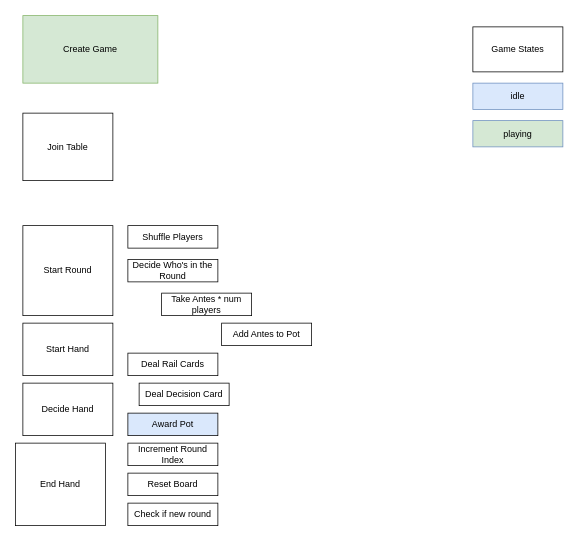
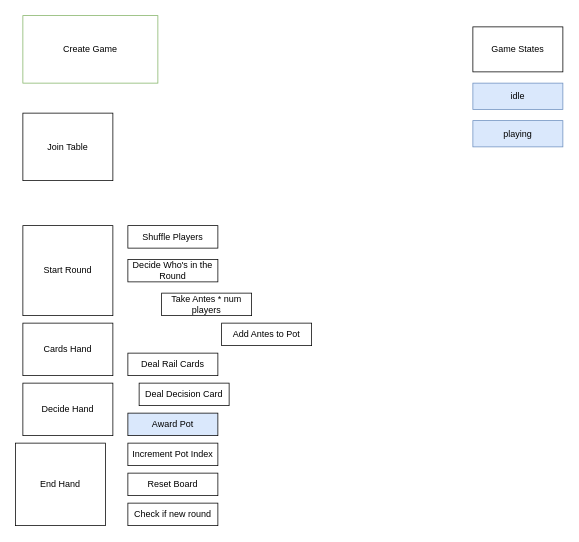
  <mxCell id="0" />
  <mxCell id="1" parent="0" />
- <mxCell id="2" value="Create Game" style="rounded=0;whiteSpace=wrap;html=1;fillColor=#d5e8d4;strokeColor=#82b366;" vertex="1" parent="1"><mxGeometry x="30" y="20" width="180" height="90" as="geometry" /></mxCell>
+ <mxCell id="2" value="Create Game" style="rounded=0;whiteSpace=wrap;html=1;fillColor=#ffffff;strokeColor=#82b366;" vertex="1" parent="1"><mxGeometry x="30" y="20" width="180" height="90" as="geometry" /></mxCell>
  <mxCell id="3" value="Start Round" style="rounded=0;whiteSpace=wrap;html=1;" vertex="1" parent="1"><mxGeometry x="30" y="300" width="120" height="120" as="geometry" /></mxCell>
  <mxCell id="4" value="Shuffle Players" style="rounded=0;whiteSpace=wrap;html=1;" vertex="1" parent="1"><mxGeometry x="170" y="300" width="120" height="30" as="geometry" /></mxCell>
  <mxCell id="5" value="Decide Who's in the Round" style="rounded=0;whiteSpace=wrap;html=1;" vertex="1" parent="1"><mxGeometry x="170" y="345" width="120" height="30" as="geometry" /></mxCell>
  <mxCell id="6" value="Take Antes * num players" style="rounded=0;whiteSpace=wrap;html=1;" vertex="1" parent="1"><mxGeometry x="215" y="390" width="120" height="30" as="geometry" /></mxCell>
- <mxCell id="7" value="Start Hand" style="rounded=0;whiteSpace=wrap;html=1;" vertex="1" parent="1"><mxGeometry x="30" y="430" width="120" height="70" as="geometry" /></mxCell>
+ <mxCell id="7" value="Cards Hand" style="rounded=0;whiteSpace=wrap;html=1;" vertex="1" parent="1"><mxGeometry x="30" y="430" width="120" height="70" as="geometry" /></mxCell>
  <mxCell id="8" style="edgeStyle=orthogonalEdgeStyle;rounded=0;orthogonalLoop=1;jettySize=auto;html=1;exitX=0.5;exitY=1;exitDx=0;exitDy=0;" edge="1" parent="1" source="7" target="7"><mxGeometry relative="1" as="geometry" /></mxCell>
  <mxCell id="9" value="Add Antes to Pot" style="rounded=0;whiteSpace=wrap;html=1;" vertex="1" parent="1"><mxGeometry x="295" y="430" width="120" height="30" as="geometry" /></mxCell>
  <mxCell id="10" value="Deal Rail Cards" style="rounded=0;whiteSpace=wrap;html=1;" vertex="1" parent="1"><mxGeometry x="170" y="470" width="120" height="30" as="geometry" /></mxCell>
  <mxCell id="11" value="Decide Hand" style="rounded=0;whiteSpace=wrap;html=1;" vertex="1" parent="1"><mxGeometry x="30" y="510" width="120" height="70" as="geometry" /></mxCell>
  <mxCell id="12" style="edgeStyle=orthogonalEdgeStyle;rounded=0;orthogonalLoop=1;jettySize=auto;html=1;exitX=0.5;exitY=1;exitDx=0;exitDy=0;" edge="1" parent="1" source="11" target="11"><mxGeometry relative="1" as="geometry" /></mxCell>
  <mxCell id="13" value="Deal Decision Card" style="rounded=0;whiteSpace=wrap;html=1;" vertex="1" parent="1"><mxGeometry x="185" y="510" width="120" height="30" as="geometry" /></mxCell>
  <mxCell id="14" value="Award Pot" style="rounded=0;whiteSpace=wrap;html=1;fillColor=#dae8fc;" vertex="1" parent="1"><mxGeometry x="170" y="550" width="120" height="30" as="geometry" /></mxCell>
  <mxCell id="15" value="End Hand" style="rounded=0;whiteSpace=wrap;html=1;" vertex="1" parent="1"><mxGeometry x="20" y="590" width="120" height="110" as="geometry" /></mxCell>
  <mxCell id="16" style="edgeStyle=orthogonalEdgeStyle;rounded=0;orthogonalLoop=1;jettySize=auto;html=1;exitX=0.5;exitY=1;exitDx=0;exitDy=0;" edge="1" parent="1" source="15" target="15"><mxGeometry relative="1" as="geometry" /></mxCell>
- <mxCell id="17" value="Increment Round Index" style="rounded=0;whiteSpace=wrap;html=1;" vertex="1" parent="1"><mxGeometry x="170" y="590" width="120" height="30" as="geometry" /></mxCell>
+ <mxCell id="17" value="Increment Pot Index" style="rounded=0;whiteSpace=wrap;html=1;" vertex="1" parent="1"><mxGeometry x="170" y="590" width="120" height="30" as="geometry" /></mxCell>
  <mxCell id="18" value="Reset Board" style="rounded=0;whiteSpace=wrap;html=1;" vertex="1" parent="1"><mxGeometry x="170" y="630" width="120" height="30" as="geometry" /></mxCell>
  <mxCell id="19" value="Check if new round" style="rounded=0;whiteSpace=wrap;html=1;" vertex="1" parent="1"><mxGeometry x="170" y="670" width="120" height="30" as="geometry" /></mxCell>
  <mxCell id="20" value="Join Table" style="rounded=0;whiteSpace=wrap;html=1;" vertex="1" parent="1"><mxGeometry x="30" y="150" width="120" height="90" as="geometry" /></mxCell>
  <mxCell id="21" value="Game States" style="whiteSpace=wrap;html=1;" vertex="1" parent="1"><mxGeometry x="630" y="35" width="120" height="60" as="geometry" /></mxCell>
  <mxCell id="22" value="idle" style="whiteSpace=wrap;html=1;fillColor=#dae8fc;strokeColor=#6c8ebf;" vertex="1" parent="1"><mxGeometry x="630" y="110" width="120" height="35" as="geometry" /></mxCell>
- <mxCell id="23" value="playing" style="whiteSpace=wrap;html=1;fillColor=#d5e8d4;strokeColor=#6c8ebf;" vertex="1" parent="1"><mxGeometry x="630" y="160" width="120" height="35" as="geometry" /></mxCell>
+ <mxCell id="23" value="playing" style="whiteSpace=wrap;html=1;fillColor=#dae8fc;strokeColor=#6c8ebf;" vertex="1" parent="1"><mxGeometry x="630" y="160" width="120" height="35" as="geometry" /></mxCell>
